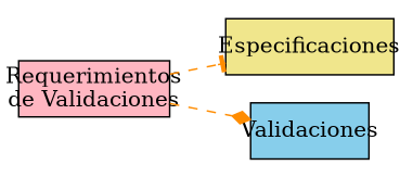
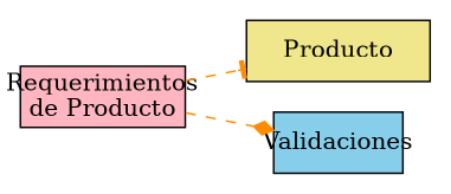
  digraph {
    rankdir=LR
    node [fixedsize=true shape=box style=filled]
    edge [color=darkorange style=dashed]
-   n1 [fillcolor=lightpink label="Requerimientos\nde Validaciones" width=1.35]
-   n2 [fillcolor=khaki label=Especificaciones width=1.5]
+   n1 [fillcolor=lightpink label="Requerimientos\nde Producto" width=1.35]
+   n2 [fillcolor=khaki label=Producto width=1.5]
    n3 [fillcolor=skyblue label=Validaciones width=1.05]
    n1 -> n2 [arrowhead=tee]
    n1 -> n3 [arrowhead=diamond]
  }
